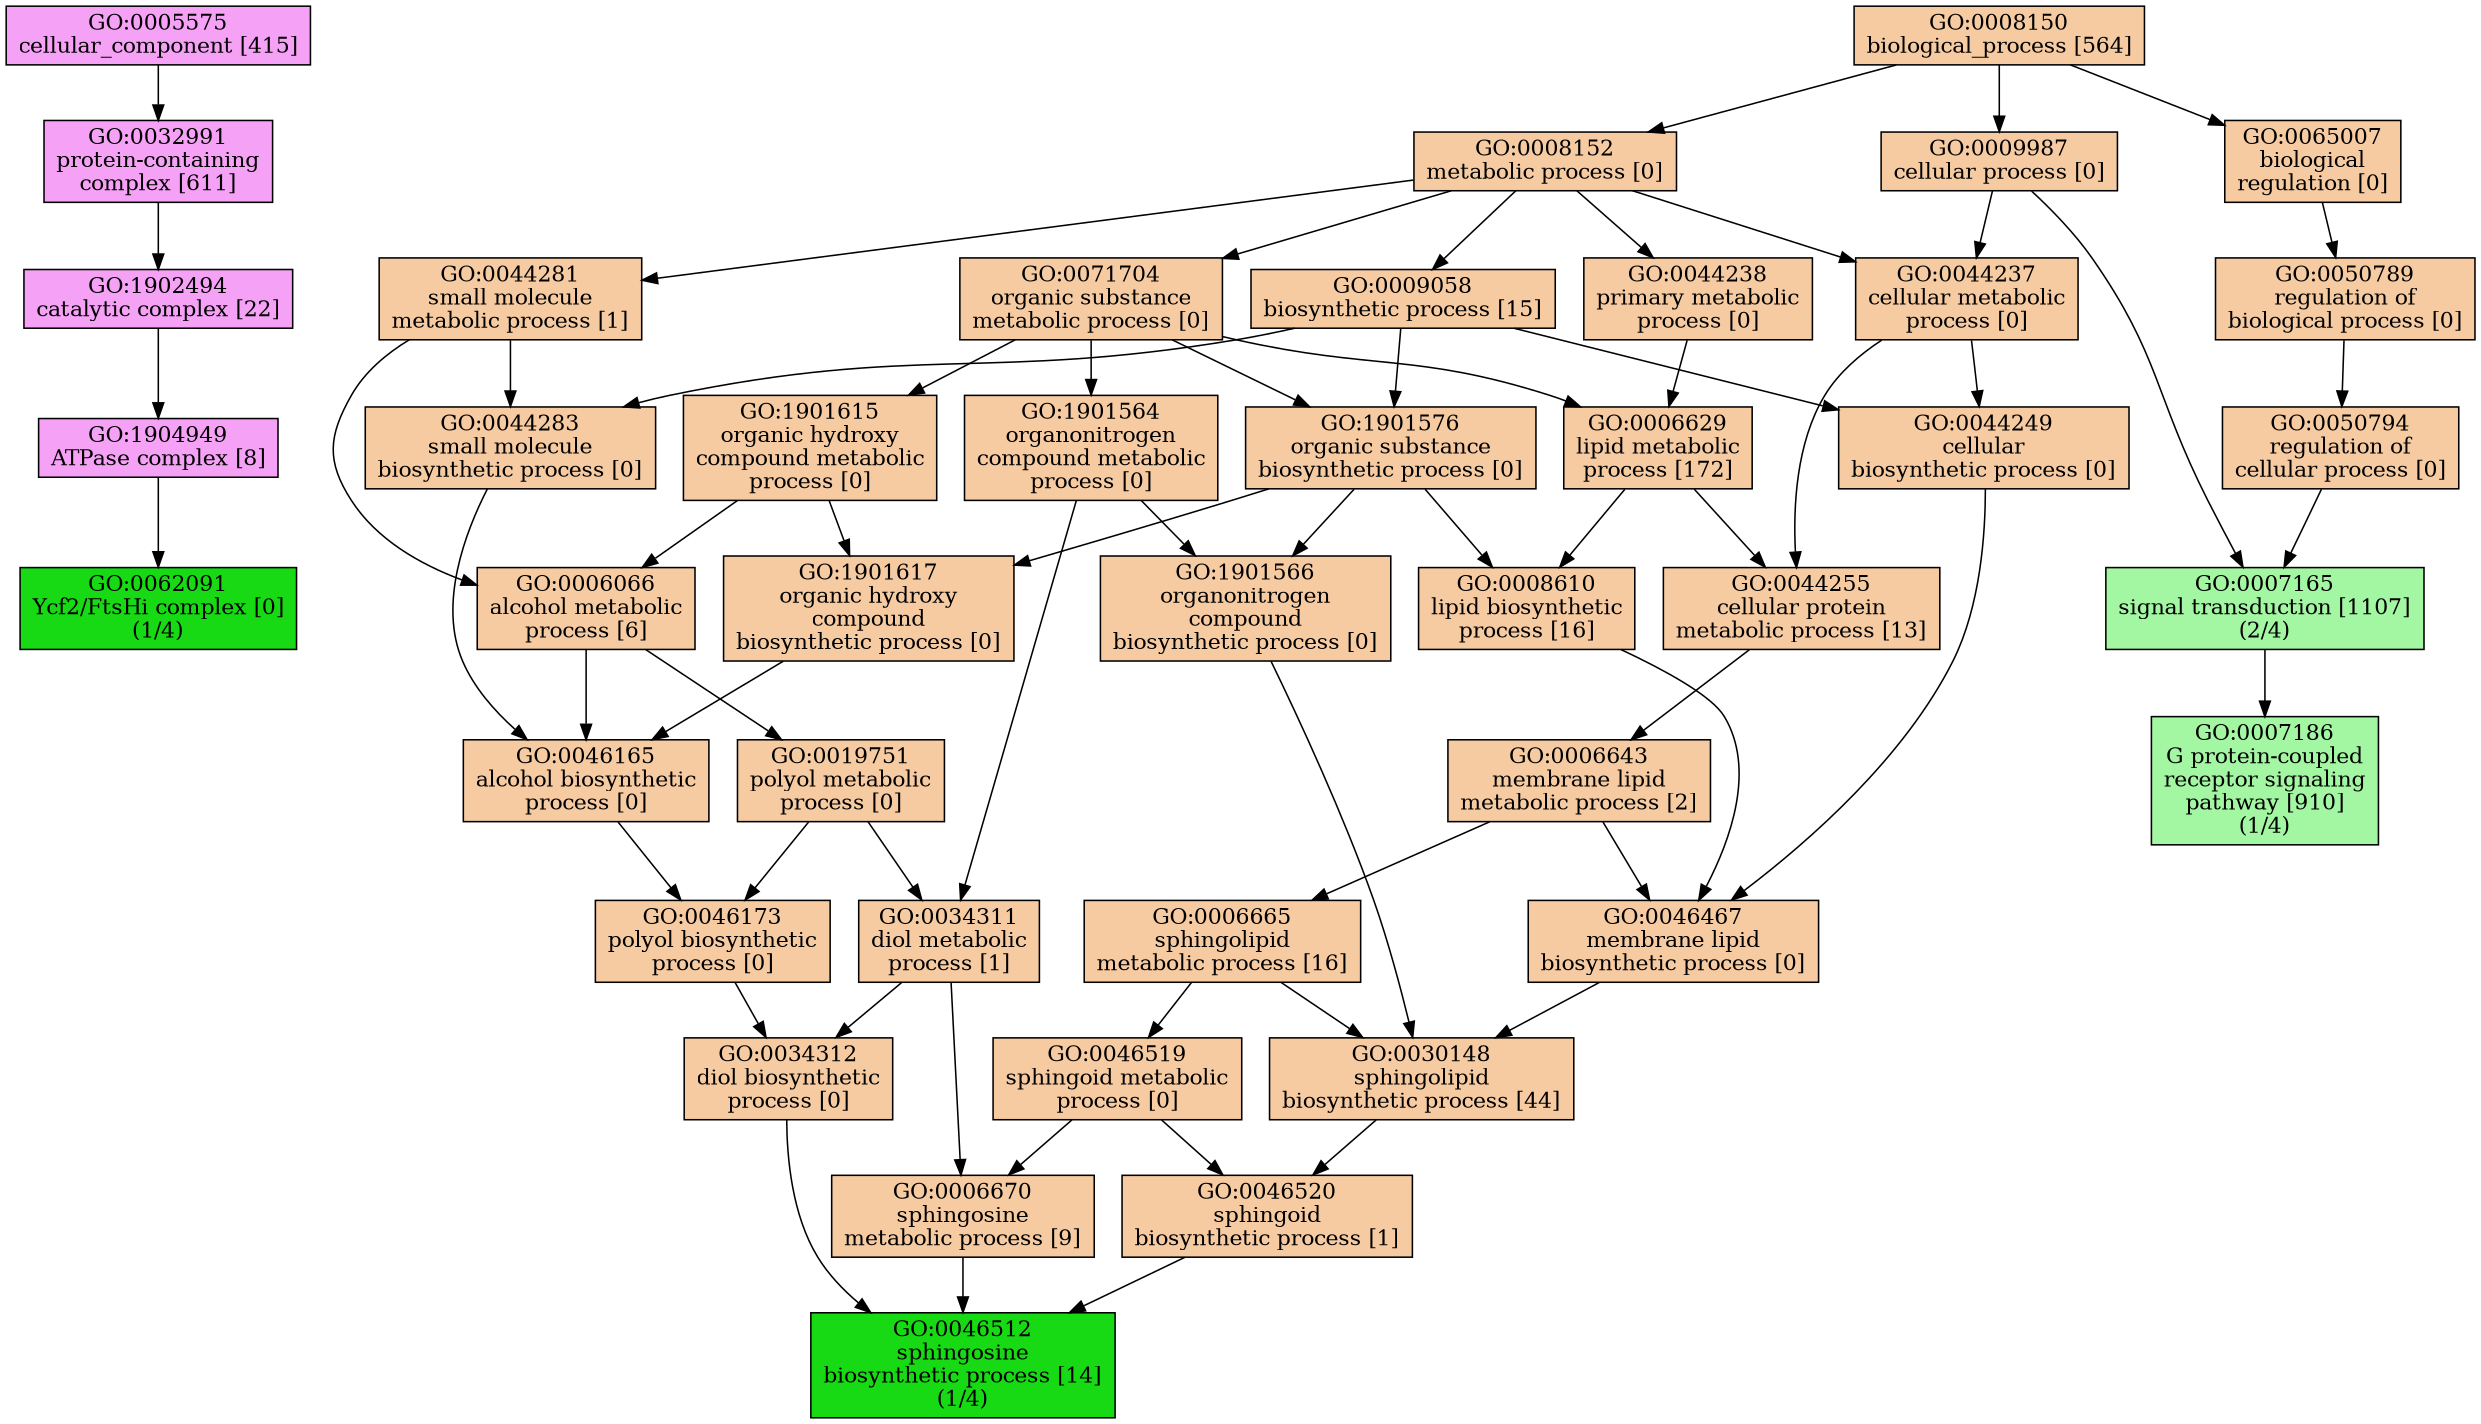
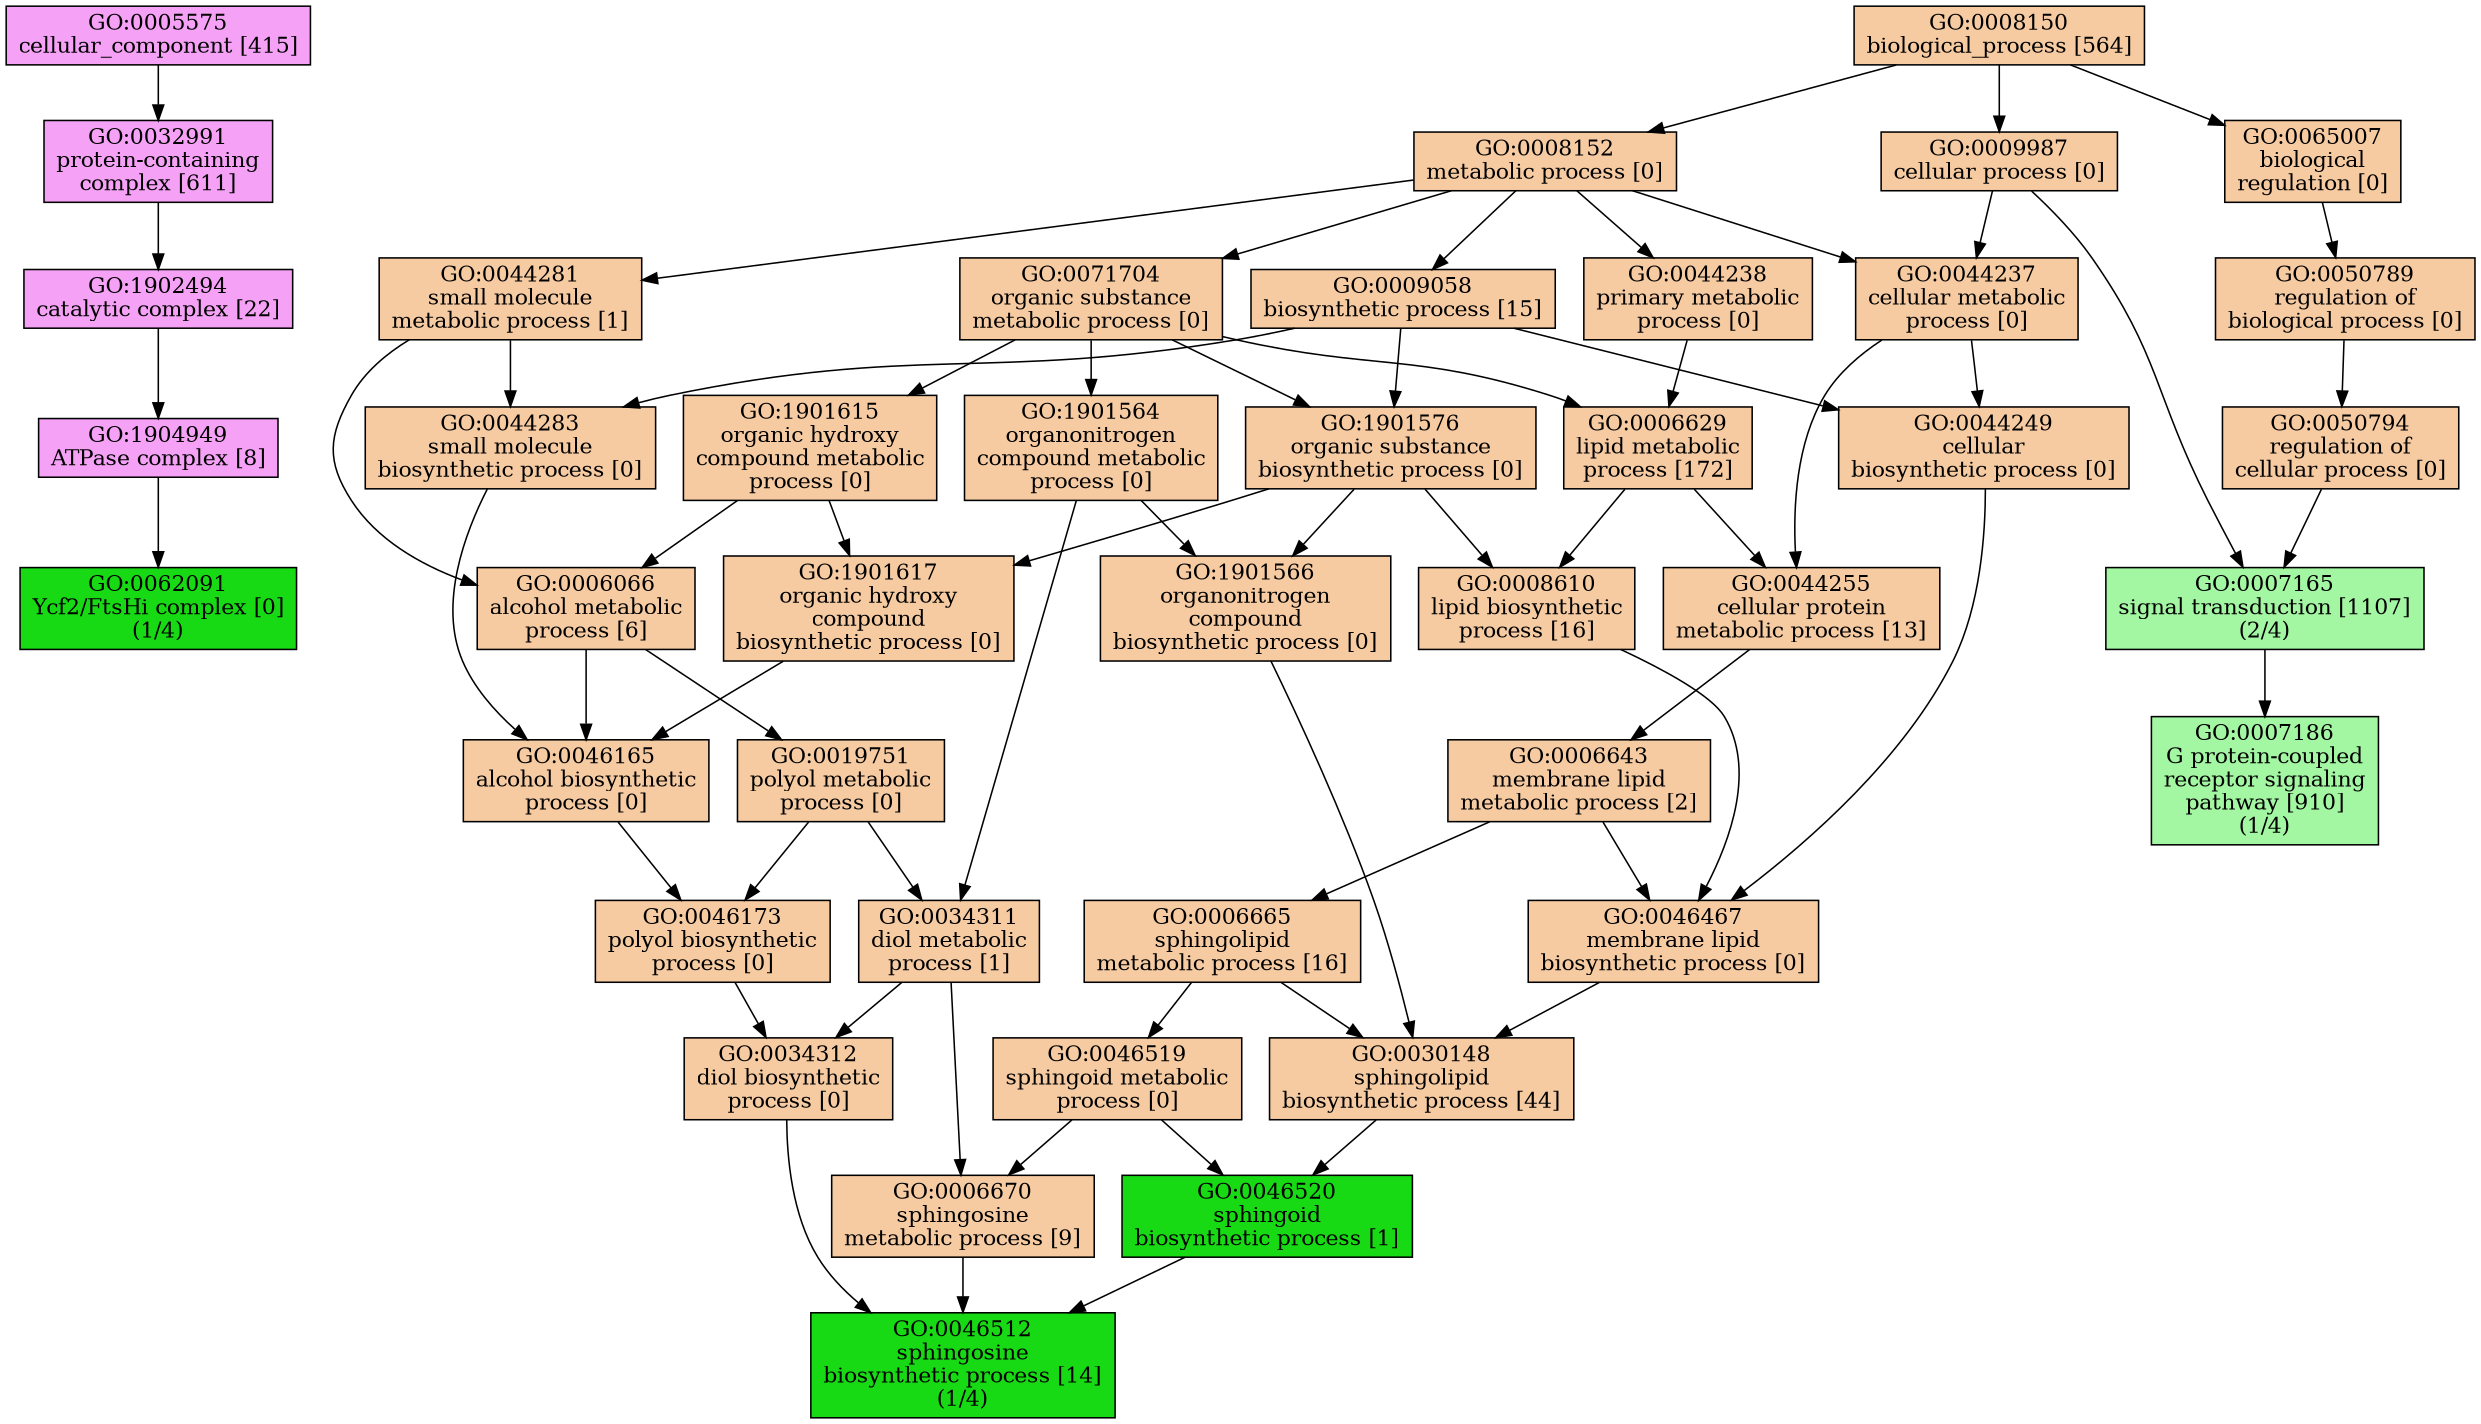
  digraph {
    node [fillcolor="#F6CBA2" shape=box style=filled]
    n1 [fillcolor="#F5A2F6" label="GO:0005575\ncellular_component [415]"]
    n2 [fillcolor="#F5A2F6" label="GO:0032991\nprotein-containing\ncomplex [611]"]
    n3 [fillcolor="#F5A2F6" label="GO:1902494\ncatalytic complex [22]"]
    n4 [label="GO:0006066\nalcohol metabolic\nprocess [6]"]
    n5 [label="GO:0019751\npolyol metabolic\nprocess [0]"]
    n6 [label="GO:0046165\nalcohol biosynthetic\nprocess [0]"]
    n7 [label="GO:0034311\ndiol metabolic\nprocess [1]"]
    n8 [label="GO:0046173\npolyol biosynthetic\nprocess [0]"]
    n9 [label="GO:0006629\nlipid metabolic\nprocess [172]"]
    n10 [label="GO:0008610\nlipid biosynthetic\nprocess [16]"]
    n11 [label="GO:0044255\ncellular protein\nmetabolic process [13]"]
    n12 [label="GO:0046467\nmembrane lipid\nbiosynthetic process [0]"]
    n13 [label="GO:0006643\nmembrane lipid\nmetabolic process [2]"]
    n14 [label="GO:0006665\nsphingolipid\nmetabolic process [16]"]
    n15 [label="GO:0030148\nsphingolipid\nbiosynthetic process [44]"]
    n16 [label="GO:0046519\nsphingoid metabolic\nprocess [0]"]
-   n17 [label="GO:0046520\nsphingoid\nbiosynthetic process [1]"]
+   n17 [fillcolor="#17DA15" label="GO:0046520\nsphingoid\nbiosynthetic process [1]"]
    n18 [label="GO:0006670\nsphingosine\nmetabolic process [9]"]
    n19 [fillcolor="#17DA15" label="GO:0046512\nsphingosine\nbiosynthetic process [14]\n(1/4)"]
    n20 [fillcolor="#A3F6A2" label="GO:0007165\nsignal transduction [1107]\n(2/4)"]
    n21 [fillcolor="#A3F6A2" label="GO:0007186\nG protein-coupled\nreceptor signaling\npathway [910]\n(1/4)"]
    n22 [label="GO:0008150\nbiological_process [564]"]
    n23 [label="GO:0008152\nmetabolic process [0]"]
    n24 [label="GO:0009987\ncellular process [0]"]
    n25 [label="GO:0065007\nbiological\nregulation [0]"]
    n26 [label="GO:0009058\nbiosynthetic process [15]"]
    n27 [label="GO:0044237\ncellular metabolic\nprocess [0]"]
    n28 [label="GO:0044238\nprimary metabolic\nprocess [0]"]
    n29 [label="GO:0044281\nsmall molecule\nmetabolic process [1]"]
    n30 [label="GO:0071704\norganic substance\nmetabolic process [0]"]
    n31 [label="GO:0050789\nregulation of\nbiological process [0]"]
    n32 [label="GO:0044249\ncellular\nbiosynthetic process [0]"]
    n33 [label="GO:0044283\nsmall molecule\nbiosynthetic process [0]"]
    n34 [label="GO:1901576\norganic substance\nbiosynthetic process [0]"]
    n35 [label="GO:1901564\norganonitrogen\ncompound metabolic\nprocess [0]"]
    n36 [label="GO:1901615\norganic hydroxy\ncompound metabolic\nprocess [0]"]
    n37 [label="GO:1901566\norganonitrogen\ncompound\nbiosynthetic process [0]"]
    n38 [label="GO:1901617\norganic hydroxy\ncompound\nbiosynthetic process [0]"]
    n39 [label="GO:0034312\ndiol biosynthetic\nprocess [0]"]
    n40 [fillcolor="#F5A2F6" label="GO:1904949\nATPase complex [8]"]
    n41 [label="GO:0050794\nregulation of\ncellular process [0]"]
    n42 [fillcolor="#17DA15" label="GO:0062091\nYcf2/FtsHi complex [0]\n(1/4)"]
    n1 -> n2
    n2 -> n3
    n3 -> n40
    n4 -> n5
    n4 -> n6
    n5 -> n7
    n5 -> n8
    n6 -> n8
    n7 -> n18
    n7 -> n39
    n8 -> n39
    n9 -> n10
    n9 -> n11
    n10 -> n12
    n11 -> n13
    n12 -> n15
    n13 -> n12
    n13 -> n14
    n14 -> n15
    n14 -> n16
    n15 -> n17
    n16 -> n17
    n16 -> n18
    n17 -> n19
    n18 -> n19
    n20 -> n21
    n22 -> n23
    n22 -> n24
    n22 -> n25
    n23 -> n26
    n23 -> n27
    n23 -> n28
    n23 -> n29
    n23 -> n30
    n24 -> n20
    n24 -> n27
    n25 -> n31
    n26 -> n32
    n26 -> n33
    n26 -> n34
    n27 -> n11
    n27 -> n32
    n28 -> n9
    n29 -> n4
    n29 -> n33
    n30 -> n9
    n30 -> n34
    n30 -> n35
    n30 -> n36
    n31 -> n41
    n32 -> n12
    n33 -> n6
    n34 -> n10
    n34 -> n37
    n34 -> n38
    n35 -> n7
    n35 -> n37
    n36 -> n4
    n36 -> n38
    n37 -> n15
    n38 -> n6
    n39 -> n19
    n40 -> n42
    n41 -> n20
  }
